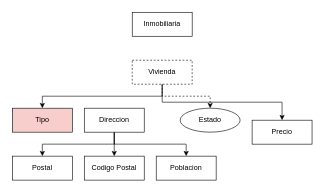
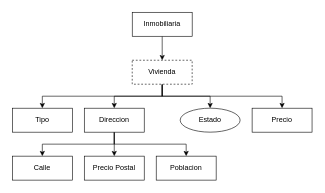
  <mxCell id="0" />
  <mxCell id="1" parent="0" />
+ <mxCell id="2" value="" style="edgeStyle=orthogonalEdgeStyle;rounded=0;orthogonalLoop=1;jettySize=auto;html=1;" edge="1" parent="1" source="3" target="8"><mxGeometry relative="1" as="geometry" /></mxCell>
  <mxCell id="3" value="&lt;div&gt;Inmobiliaria&lt;/div&gt;" style="whiteSpace=wrap;html=1;align=center;" vertex="1" parent="1"><mxGeometry x="220" y="20" width="100" height="40" as="geometry" /></mxCell>
+ <mxCell id="4" style="edgeStyle=orthogonalEdgeStyle;rounded=0;orthogonalLoop=1;jettySize=auto;html=1;exitX=0.5;exitY=1;exitDx=0;exitDy=0;entryX=0.5;entryY=0;entryDx=0;entryDy=0;" edge="1" parent="1" source="8" target="14"><mxGeometry relative="1" as="geometry" /></mxCell>
  <mxCell id="5" style="edgeStyle=orthogonalEdgeStyle;rounded=0;orthogonalLoop=1;jettySize=auto;html=1;exitX=0.5;exitY=1;exitDx=0;exitDy=0;entryX=0.5;entryY=0;entryDx=0;entryDy=0;" edge="1" parent="1" source="8" target="9"><mxGeometry relative="1" as="geometry" /></mxCell>
- <mxCell id="6" style="edgeStyle=orthogonalEdgeStyle;rounded=0;orthogonalLoop=1;jettySize=auto;html=1;exitX=0.5;exitY=1;exitDx=0;exitDy=0;dashed=1;" edge="1" parent="1" source="8" target="10"><mxGeometry relative="1" as="geometry" /></mxCell>
+ <mxCell id="6" style="edgeStyle=orthogonalEdgeStyle;rounded=0;orthogonalLoop=1;jettySize=auto;html=1;exitX=0.5;exitY=1;exitDx=0;exitDy=0;" edge="1" parent="1" source="8" target="10"><mxGeometry relative="1" as="geometry" /></mxCell>
  <mxCell id="7" style="edgeStyle=orthogonalEdgeStyle;rounded=0;orthogonalLoop=1;jettySize=auto;html=1;exitX=0.5;exitY=1;exitDx=0;exitDy=0;entryX=0.5;entryY=0;entryDx=0;entryDy=0;" edge="1" parent="1" source="8" target="18"><mxGeometry relative="1" as="geometry" /></mxCell>
  <mxCell id="8" value="&lt;div&gt;Vivienda&lt;/div&gt;" style="whiteSpace=wrap;html=1;align=center;dashed=1;" vertex="1" parent="1"><mxGeometry x="220" y="100" width="100" height="40" as="geometry" /></mxCell>
- <mxCell id="9" value="&lt;div&gt;Tipo&lt;/div&gt;" style="whiteSpace=wrap;html=1;align=center;fillColor=#f8cecc;" vertex="1" parent="1"><mxGeometry x="20" y="180" width="100" height="40" as="geometry" /></mxCell>
+ <mxCell id="9" value="&lt;div&gt;Tipo&lt;/div&gt;" style="whiteSpace=wrap;html=1;align=center;" vertex="1" parent="1"><mxGeometry x="20" y="180" width="100" height="40" as="geometry" /></mxCell>
  <mxCell id="10" value="&lt;div&gt;Estado&lt;/div&gt;" style="ellipse;whiteSpace=wrap;html=1;align=center;" vertex="1" parent="1"><mxGeometry x="300" y="180" width="100" height="40" as="geometry" /></mxCell>
  <mxCell id="11" value="" style="edgeStyle=orthogonalEdgeStyle;rounded=0;orthogonalLoop=1;jettySize=auto;html=1;" edge="1" parent="1" source="14" target="16"><mxGeometry relative="1" as="geometry" /></mxCell>
  <mxCell id="12" style="edgeStyle=orthogonalEdgeStyle;rounded=0;orthogonalLoop=1;jettySize=auto;html=1;exitX=0.5;exitY=1;exitDx=0;exitDy=0;entryX=0.5;entryY=0;entryDx=0;entryDy=0;" edge="1" parent="1" source="14" target="15"><mxGeometry relative="1" as="geometry" /></mxCell>
  <mxCell id="13" style="edgeStyle=orthogonalEdgeStyle;rounded=0;orthogonalLoop=1;jettySize=auto;html=1;exitX=0.5;exitY=1;exitDx=0;exitDy=0;entryX=0.5;entryY=0;entryDx=0;entryDy=0;" edge="1" parent="1" source="14" target="17"><mxGeometry relative="1" as="geometry" /></mxCell>
  <mxCell id="14" value="Direccion" style="whiteSpace=wrap;html=1;align=center;" vertex="1" parent="1"><mxGeometry x="140" y="180" width="100" height="40" as="geometry" /></mxCell>
- <mxCell id="15" value="Postal" style="whiteSpace=wrap;html=1;align=center;" vertex="1" parent="1"><mxGeometry x="20" y="260" width="100" height="40" as="geometry" /></mxCell>
- <mxCell id="16" value="&lt;div&gt;Codigo Postal&lt;/div&gt;" style="whiteSpace=wrap;html=1;align=center;" vertex="1" parent="1"><mxGeometry x="140" y="260" width="100" height="40" as="geometry" /></mxCell>
+ <mxCell id="15" value="Calle" style="whiteSpace=wrap;html=1;align=center;" vertex="1" parent="1"><mxGeometry x="20" y="260" width="100" height="40" as="geometry" /></mxCell>
+ <mxCell id="16" value="&lt;div&gt;Precio Postal&lt;/div&gt;" style="whiteSpace=wrap;html=1;align=center;" vertex="1" parent="1"><mxGeometry x="140" y="260" width="100" height="40" as="geometry" /></mxCell>
  <mxCell id="17" value="Poblacion" style="whiteSpace=wrap;html=1;align=center;" vertex="1" parent="1"><mxGeometry x="260" y="260" width="100" height="40" as="geometry" /></mxCell>
- <mxCell id="18" value="Precio" style="whiteSpace=wrap;html=1;align=center;" vertex="1" parent="1"><mxGeometry x="420" y="200" width="100" height="40" as="geometry" /></mxCell>
+ <mxCell id="18" value="Precio" style="whiteSpace=wrap;html=1;align=center;" vertex="1" parent="1"><mxGeometry x="420" y="180" width="100" height="40" as="geometry" /></mxCell>
